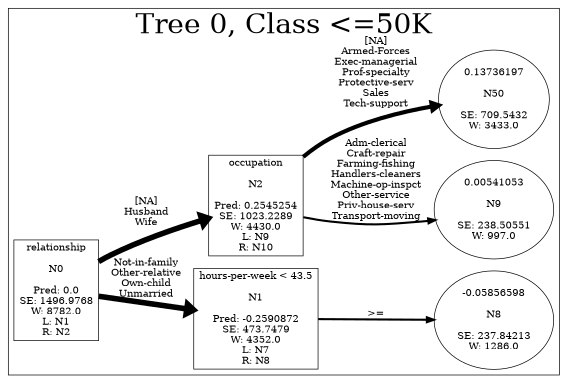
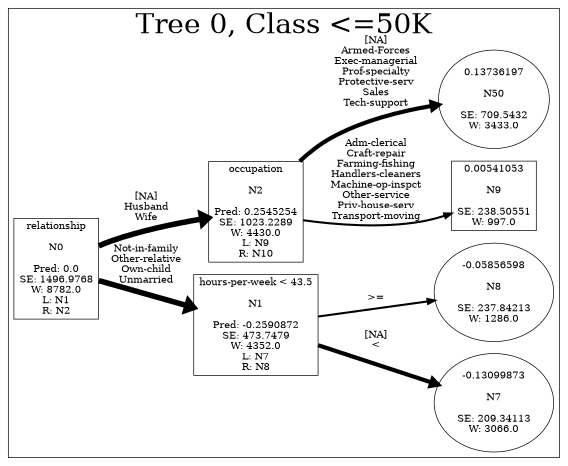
  digraph {
    rankdir=LR
    node [fontsize=14]
    edge [fontsize=14 penwidth=8]
    n1 [label="relationship\n\nN0\n\nPred: 0.0\nSE: 1496.9768\nW: 8782.0\nL: N1\nR: N2" shape=box]
    n2 [label="hours-per-week < 43.5\n\nN1\n\nPred: -0.2590872\nSE: 473.7479\nW: 4352.0\nL: N7\nR: N8" shape=box]
    n3 [label="occupation\n\nN2\n\nPred: 0.2545254\nSE: 1023.2289\nW: 4430.0\nL: N9\nR: N10" shape=box]
+   n4 [label="-0.13099873\n\nN7\n\nSE: 209.34113\nW: 3066.0"]
    n5 [label="-0.05856598\n\nN8\n\nSE: 237.84213\nW: 1286.0"]
-   n6 [label="0.00541053\n\nN9\n\nSE: 238.50551\nW: 997.0"]
+   n6 [label="0.00541053\n\nN9\n\nSE: 238.50551\nW: 997.0" shape=box]
    n7 [label="0.13736197\n\nN50\n\nSE: 709.5432\nW: 3433.0"]
    subgraph cluster_1 {
      fontsize=40
      label="Tree 0, Class <=50K"
      subgraph sub_2 {
        fontsize=40
        label="Tree 0, Class <=50K"
        n1
      }
      subgraph sub_3 {
        fontsize=40
        label="Tree 0, Class <=50K"
        n2
        n3
      }
      subgraph sub_4 {
        fontsize=40
        label="Tree 0, Class <=50K"
+       n4
        n5
        n6
        n7
      }
    }
    n1 -> n2 [label="Not-in-family\nOther-relative\nOwn-child\nUnmarried\n"]
    n1 -> n3 [label="[NA]\nHusband\nWife\n"]
+   n2 -> n4 [label="[NA]\n<\n" penwidth=6]
    n2 -> n5 [label=">=\n" penwidth=3]
    n3 -> n6 [label="Adm-clerical\nCraft-repair\nFarming-fishing\nHandlers-cleaners\nMachine-op-inspct\nOther-service\nPriv-house-serv\nTransport-moving\n" penwidth=3]
    n3 -> n7 [label="[NA]\nArmed-Forces\nExec-managerial\nProf-specialty\nProtective-serv\nSales\nTech-support\n" penwidth=6]
  }
